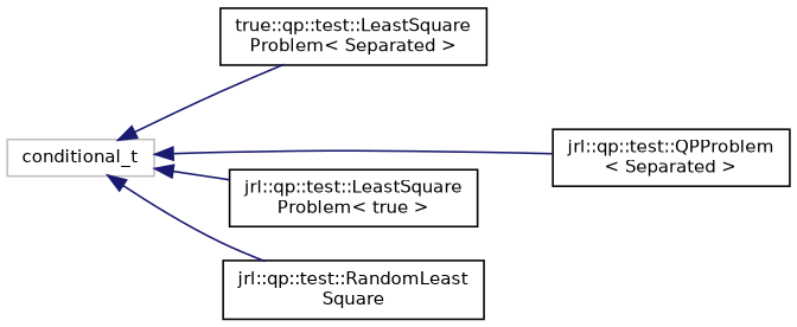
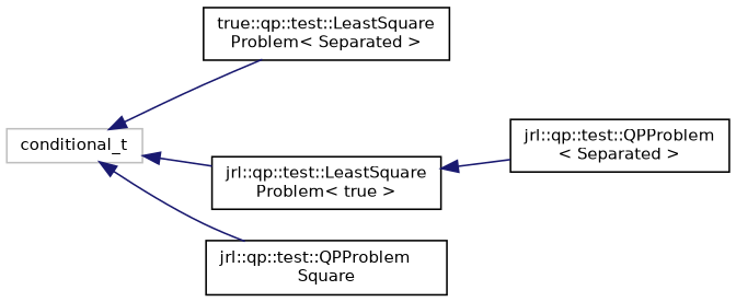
  digraph {
    rankdir=LR
    node [color=black fillcolor=white fontname=Helvetica fontsize=10 shape=record style=filled]
    edge [color=midnightblue dir=back fontname=Helvetica fontsize=10 labelfontname=Helvetica labelfontsize=10 style=solid]
    n1 [color=grey75 height=0.2 label=conditional_t width=0.4]
    n2 [height=0.2 label="true::qp::test::LeastSquare\lProblem\< Separated \>" width=0.4]
    n3 [height=0.2 label="jrl::qp::test::QPProblem\l\< Separated \>" width=0.4]
    n4 [height=0.2 label="jrl::qp::test::LeastSquare\lProblem\< true \>" width=0.4]
-   n5 [height=0.2 label="jrl::qp::test::RandomLeast\lSquare" width=0.4]
+   n5 [height=0.2 label="jrl::qp::test::QPProblem\lSquare" width=0.4]
    n1 -> n2
-   n1 -> n3
+   n4 -> n3
    n1 -> n4
    n1 -> n5
  }
